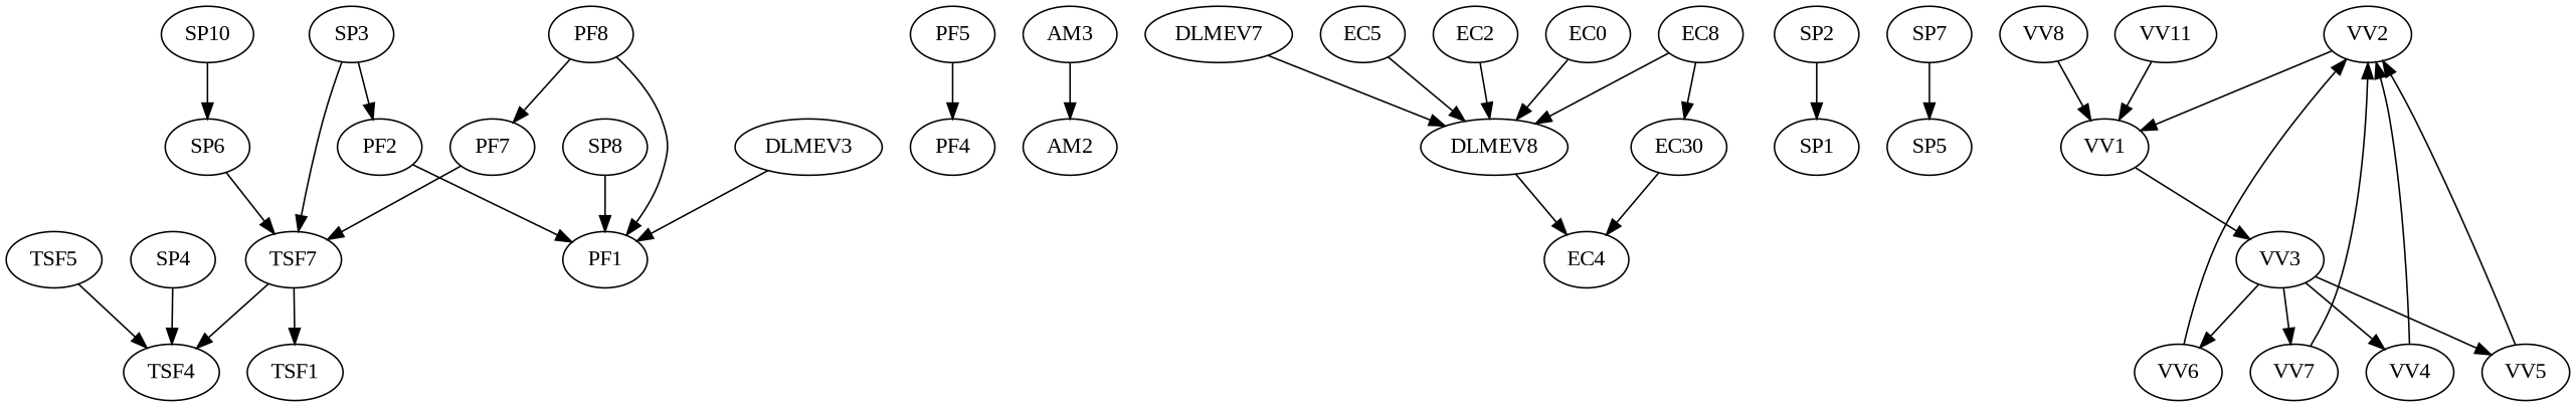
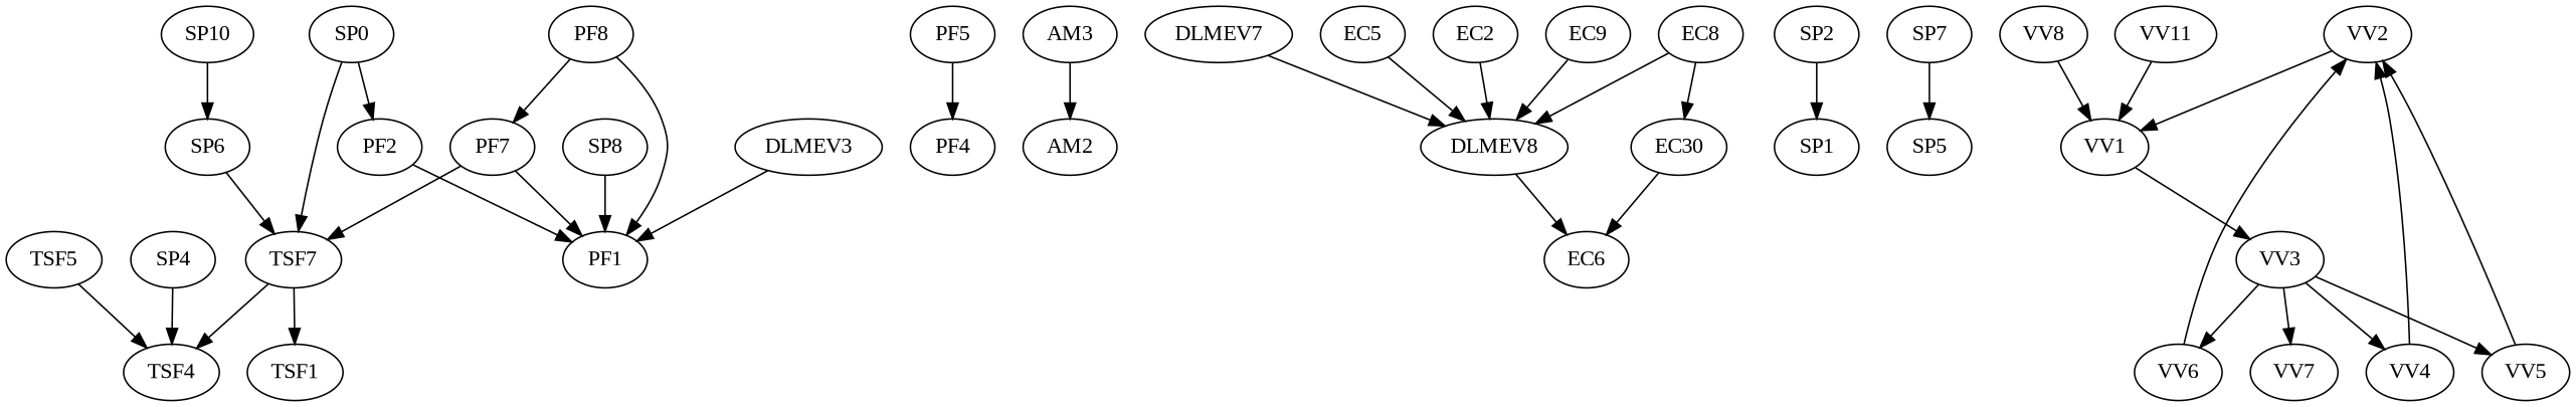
  digraph {
    fontname="Liberation Serif"
    node [fontname="Liberation Serif"]
    edge [fontname="Liberation Serif"]
    n1 [label=TSF7]
    TSF4
    TSF1
    TSF5
    PF2
    PF1
    PF5
    PF4
    PF7
    PF8
    AM3
    AM2
    DLMEV3
    DLMEV7
    DLMEV8
-   EC6 [label=EC4]
+   EC6
    SP2
    SP1
-   SP3
+   SP3 [label=SP0]
    SP4
    SP6
    SP7
    SP5
    SP8
    SP10
    VV2
    VV1
    VV3
    VV4
    VV5
    VV6
    VV7
    VV8
    VV11
    n35 [label=EC5]
    EC2
    EC8
    n38 [label=EC30]
-   EC9 [label=EC0]
+   EC9
    n1 -> TSF4
    n1 -> TSF1
    TSF5 -> TSF4
    PF2 -> PF1
    PF5 -> PF4
    PF7 -> n1
+   PF7 -> PF1
    PF8 -> PF1
    PF8 -> PF7
    AM3 -> AM2
    DLMEV3 -> PF1
    DLMEV7 -> DLMEV8
    DLMEV8 -> EC6
    SP2 -> SP1
    SP3 -> n1
    SP3 -> PF2
    SP4 -> TSF4
    SP6 -> n1
    SP7 -> SP5
    SP8 -> PF1
    SP10 -> SP6
    VV2 -> VV1
    VV1 -> VV3
    VV3 -> VV4
    VV3 -> VV5
    VV3 -> VV6
    VV3 -> VV7
    VV4 -> VV2
    VV5 -> VV2
    VV6 -> VV2
-   VV7 -> VV2
    VV8 -> VV1
    VV11 -> VV1
    n35 -> DLMEV8
    EC2 -> DLMEV8
    EC8 -> DLMEV8
    EC8 -> n38
    n38 -> EC6
    EC9 -> DLMEV8
  }
